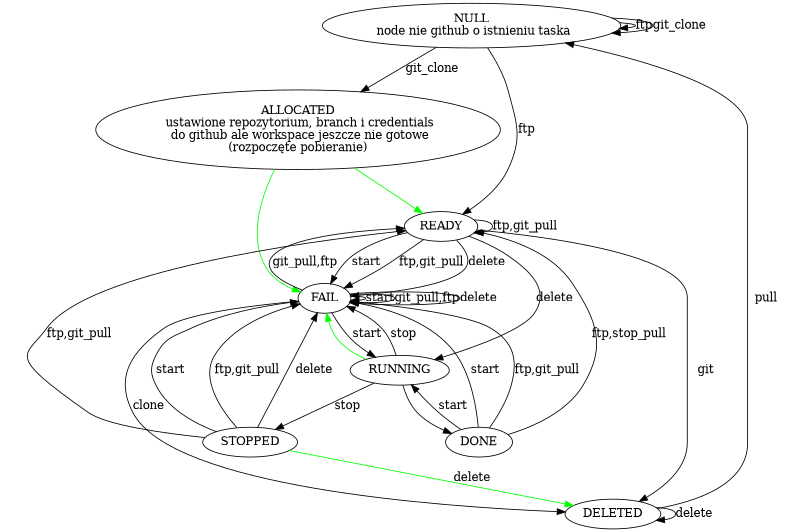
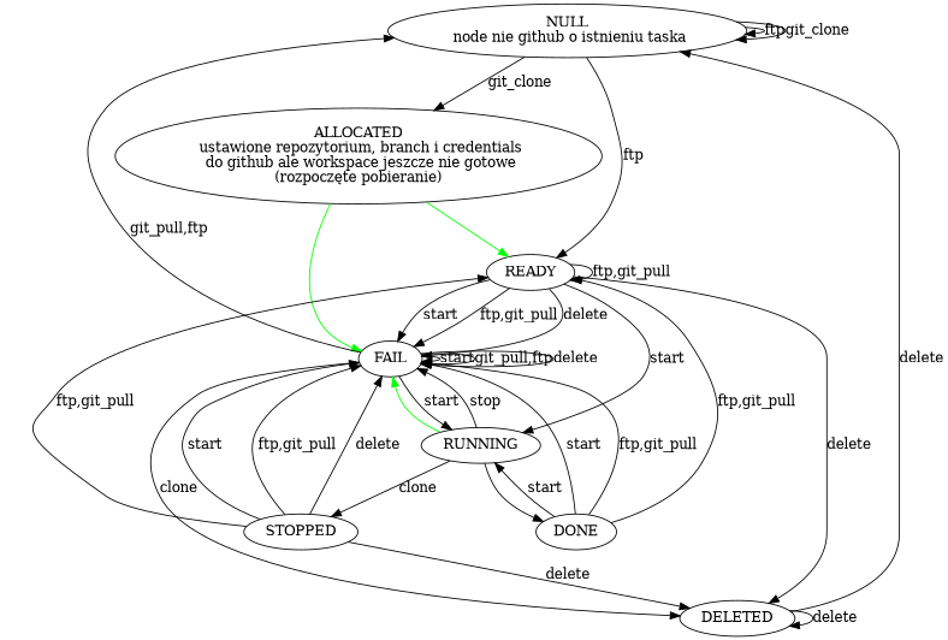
  digraph {
    n1 [label="NULL\n node nie github o istnieniu taska"]
    n2 [label="ALLOCATED\n ustawione repozytorium, branch i credentials\n do github ale workspace jeszcze nie gotowe\n(rozpoczęte pobieranie)"]
    READY
    FAIL
    DELETED
    RUNNING
    DONE
    STOPPED
    n1 -> n1 [label=ftp]
    n1 -> n1 [label=git_clone]
    n1 -> n2 [label=git_clone]
    n1 -> READY [label=ftp]
    n2 -> READY [color=green]
    n2 -> FAIL [color=green]
    READY -> READY [label="ftp,git_pull"]
    READY -> FAIL [label=start]
    READY -> FAIL [label="ftp,git_pull"]
    READY -> FAIL [label=delete]
-   READY -> DELETED [label=git]
-   READY -> RUNNING [label=delete]
-   FAIL -> READY [label="git_pull,ftp"]
+   READY -> DELETED [label=delete]
+   READY -> RUNNING [label=start]
+   FAIL -> n1 [label="git_pull,ftp"]
    FAIL -> FAIL [label=start]
    FAIL -> FAIL [label="git_pull,ftp"]
    FAIL -> FAIL [label=delete]
    FAIL -> DELETED [label=clone]
    FAIL -> RUNNING [label=start]
-   DELETED -> n1 [label=pull]
+   DELETED -> n1 [label=delete]
    DELETED -> DELETED [label=delete]
    RUNNING -> FAIL [label=stop]
    RUNNING -> FAIL [color=green]
    RUNNING -> DONE [color=black]
-   RUNNING -> STOPPED [label=stop]
-   DONE -> READY [label="ftp,stop_pull"]
+   RUNNING -> STOPPED [label=clone]
+   DONE -> READY [label="ftp,git_pull"]
    DONE -> FAIL [label="ftp,git_pull"]
    DONE -> FAIL [label=start]
    DONE -> RUNNING [label=start]
    STOPPED -> READY [label="ftp,git_pull"]
    STOPPED -> FAIL [label=start]
    STOPPED -> FAIL [label="ftp,git_pull"]
    STOPPED -> FAIL [label=delete]
-   STOPPED -> DELETED [label=delete color=green]
+   STOPPED -> DELETED [label=delete]
  }
